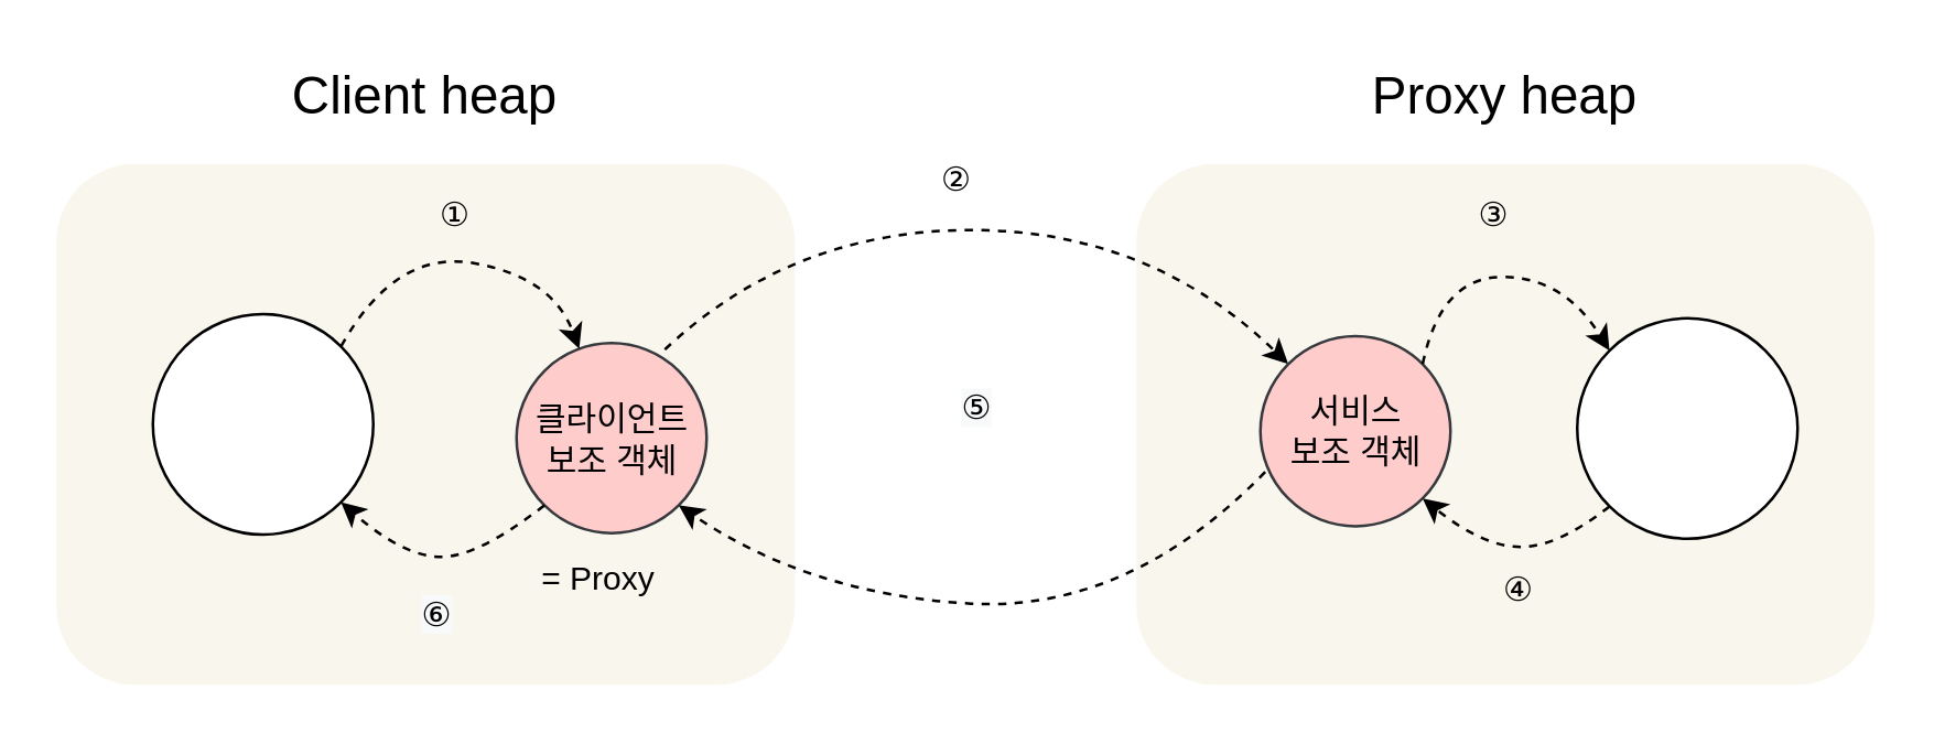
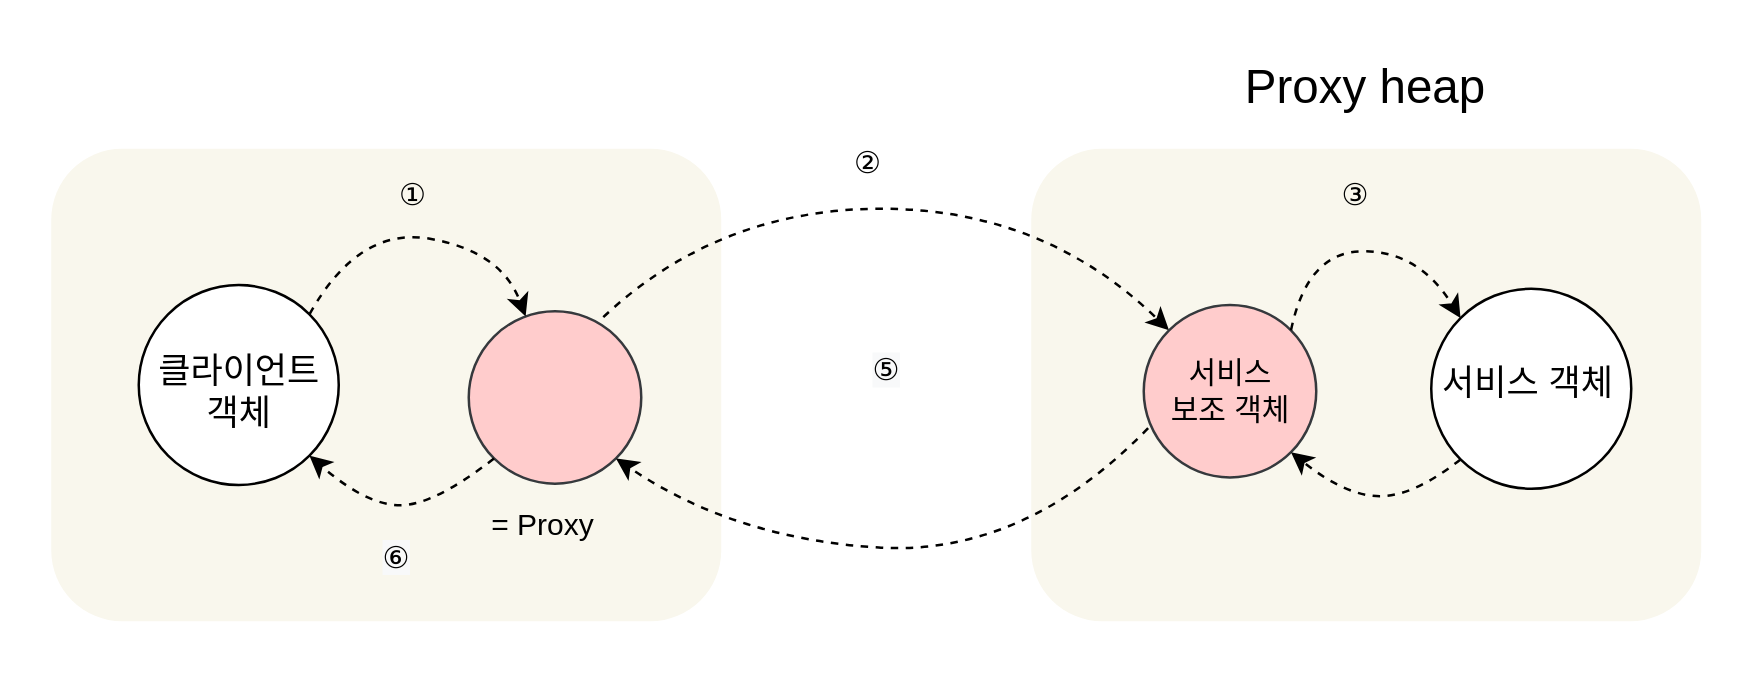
  <mxCell id="0" />
  <mxCell id="1" parent="0" />
  <mxCell id="2" value="" style="rounded=1;whiteSpace=wrap;html=1;strokeColor=none;fillColor=#f9f7ed;" vertex="1" parent="1"><mxGeometry x="20" y="59" width="268" height="189" as="geometry" /></mxCell>
  <mxCell id="3" value="" style="rounded=1;whiteSpace=wrap;html=1;fillColor=#f9f7ed;strokeColor=none;" vertex="1" parent="1"><mxGeometry x="412" y="59" width="268" height="189" as="geometry" /></mxCell>
  <mxCell id="4" value="" style="ellipse;whiteSpace=wrap;html=1;aspect=fixed;" vertex="1" parent="1"><mxGeometry x="55" y="113.5" width="80" height="80" as="geometry" /></mxCell>
  <mxCell id="5" value="" style="ellipse;whiteSpace=wrap;html=1;aspect=fixed;fillColor=#ffcccc;strokeColor=#36393d;" vertex="1" parent="1"><mxGeometry x="187" y="124" width="69" height="69" as="geometry" /></mxCell>
  <mxCell id="6" value="" style="ellipse;whiteSpace=wrap;html=1;aspect=fixed;" vertex="1" parent="1"><mxGeometry x="572" y="115" width="80" height="80" as="geometry" /></mxCell>
  <mxCell id="7" value="" style="curved=1;endArrow=classic;html=1;rounded=0;exitX=1;exitY=0;exitDx=0;exitDy=0;dashed=1;" edge="1" parent="1" source="4" target="5"><mxGeometry width="50" height="50" relative="1" as="geometry"><mxPoint x="320" y="190" as="sourcePoint" /><mxPoint x="370" y="140" as="targetPoint" /><Array as="points"><mxPoint x="143" y="90" /><mxPoint x="200" y="100" /></Array></mxGeometry></mxCell>
  <mxCell id="8" value="" style="curved=1;endArrow=classic;html=1;rounded=0;exitX=0.78;exitY=0.034;exitDx=0;exitDy=0;dashed=1;entryX=0;entryY=0;entryDx=0;entryDy=0;exitPerimeter=0;" edge="1" parent="1" target="14" source="5"><mxGeometry width="50" height="50" relative="1" as="geometry"><mxPoint x="246.004" y="136.216" as="sourcePoint" /><mxPoint x="438.75" y="144.25" as="targetPoint" /><Array as="points"><mxPoint x="287" y="83" /><mxPoint x="417" y="83" /></Array></mxGeometry></mxCell>
- <mxCell id="9" value="Client heap" style="text;html=1;strokeColor=none;fillColor=none;align=center;verticalAlign=middle;whiteSpace=wrap;rounded=0;fontSize=19;" vertex="1" parent="1"><mxGeometry x="39" y="20" width="230" height="30" as="geometry" /></mxCell>
  <mxCell id="10" value="Proxy heap" style="text;html=1;strokeColor=none;fillColor=none;align=center;verticalAlign=middle;whiteSpace=wrap;rounded=0;fontSize=19;" vertex="1" parent="1"><mxGeometry x="451" y="20" width="190" height="30" as="geometry" /></mxCell>
- <mxCell id="11" value="클라이언트 보조 객체" style="text;html=1;strokeColor=none;fillColor=none;align=center;verticalAlign=middle;whiteSpace=wrap;rounded=0;fontSize=12;" vertex="1" parent="1"><mxGeometry x="188.75" y="143.75" width="65.5" height="29.5" as="geometry" /></mxCell>
+ <mxCell id="12" value="클라이언트 객체" style="text;html=1;strokeColor=none;fillColor=none;align=center;verticalAlign=middle;whiteSpace=wrap;rounded=0;fontSize=14;" vertex="1" parent="1"><mxGeometry x="57.5" y="141" width="75" height="30" as="geometry" /></mxCell>
+ <mxCell id="13" value="서비스 객체" style="text;html=1;strokeColor=none;fillColor=none;align=center;verticalAlign=middle;whiteSpace=wrap;rounded=0;fontSize=14;" vertex="1" parent="1"><mxGeometry x="572" y="142" width="77.5" height="21" as="geometry" /></mxCell>
  <mxCell id="14" value="" style="ellipse;whiteSpace=wrap;html=1;aspect=fixed;fillColor=#ffcccc;strokeColor=#36393d;" vertex="1" parent="1"><mxGeometry x="457" y="121.5" width="69" height="69" as="geometry" /></mxCell>
  <mxCell id="15" value="서비스&lt;br&gt;보조 객체" style="text;html=1;strokeColor=none;fillColor=none;align=center;verticalAlign=middle;whiteSpace=wrap;rounded=0;fontSize=12;" vertex="1" parent="1"><mxGeometry x="458.75" y="141.25" width="65.5" height="29.5" as="geometry" /></mxCell>
  <mxCell id="16" value="" style="curved=1;endArrow=classic;html=1;rounded=0;exitX=1;exitY=0;exitDx=0;exitDy=0;dashed=1;entryX=0;entryY=0;entryDx=0;entryDy=0;" edge="1" parent="1" source="14" target="6"><mxGeometry width="50" height="50" relative="1" as="geometry"><mxPoint x="502.764" y="135.216" as="sourcePoint" /><mxPoint x="589.235" y="136.061" as="targetPoint" /><Array as="points"><mxPoint x="522.48" y="100" /><mxPoint x="567" y="100" /></Array></mxGeometry></mxCell>
  <mxCell id="17" value="= Proxy" style="text;html=1;strokeColor=none;fillColor=none;align=center;verticalAlign=middle;whiteSpace=wrap;rounded=0;fontSize=12;" vertex="1" parent="1"><mxGeometry x="187" y="195" width="60" height="30" as="geometry" /></mxCell>
  <mxCell id="18" value="①&lt;span style=&quot;color: rgba(0, 0, 0, 0); font-family: monospace; font-size: 0px; text-align: start;&quot;&gt;%3CmxGraphModel%3E%3Croot%3E%3CmxCell%20id%3D%220%22%2F%3E%3CmxCell%20id%3D%221%22%20parent%3D%220%22%2F%3E%3CmxCell%20id%3D%222%22%20value%3D%22%22%20style%3D%22curved%3D1%3BendArrow%3Dclassic%3Bhtml%3D1%3Brounded%3D0%3BexitX%3D1%3BexitY%3D0%3BexitDx%3D0%3BexitDy%3D0%3Bdashed%3D1%3B%22%20edge%3D%221%22%20parent%3D%221%22%3E%3CmxGeometry%20width%3D%2250%22%20height%3D%2250%22%20relative%3D%221%22%20as%3D%22geometry%22%3E%3CmxPoint%20x%3D%22306.284%22%20y%3D%22242.216%22%20as%3D%22sourcePoint%22%2F%3E%3CmxPoint%20x%3D%22392.755%22%20y%3D%22243.061%22%20as%3D%22targetPoint%22%2F%3E%3CArray%20as%3D%22points%22%3E%3CmxPoint%20x%3D%22326%22%20y%3D%22207%22%2F%3E%3CmxPoint%20x%3D%22383%22%20y%3D%22217%22%2F%3E%3C%2FArray%3E%3C%2FmxGeometry%3E%3C%2FmxCell%3E%3C%2Froot%3E%3C%2FmxGraphModel%3E&lt;/span&gt;" style="text;html=1;strokeColor=none;fillColor=none;align=center;verticalAlign=middle;whiteSpace=wrap;rounded=0;fontSize=12;" vertex="1" parent="1"><mxGeometry x="135" y="63" width="60" height="30" as="geometry" /></mxCell>
  <mxCell id="19" value="②&lt;span style=&quot;color: rgba(0, 0, 0, 0); font-family: monospace; font-size: 0px; text-align: start;&quot;&gt;%3CmxGraphModel%3E%3Croot%3E%3CmxCell%20id%3D%220%22%2F%3E%3CmxCell%20id%3D%221%22%20parent%3D%220%22%2F%3E%3CmxCell%20id%3D%222%22%20value%3D%22%22%20style%3D%22curved%3D1%3BendArrow%3Dclassic%3Bhtml%3D1%3Brounded%3D0%3BexitX%3D1%3BexitY%3D0%3BexitDx%3D0%3BexitDy%3D0%3Bdashed%3D1%3B%22%20edge%3D%221%22%20parent%3D%221%22%3E%3CmxGeometry%20width%3D%2250%22%20height%3D%2250%22%20relative%3D%221%22%20as%3D%22geometry%22%3E%3CmxPoint%20x%3D%22306.284%22%20y%3D%22242.216%22%20as%3D%22sourcePoint%22%2F%3E%3CmxPoint%20x%3D%22392.755%22%20y%3D%22243.061%22%20as%3D%22targetPoint%22%2F%3E%3CArray%20as%3D%22points%22%3E%3CmxPoint%20x%3D%22326%22%20y%3D%22207%22%2F%3E%3CmxPoint%20x%3D%22383%22%20y%3D%22217%22%2F%3E%3C%2FArray%3E%3C%2FmxGeometry%3E%3C%2FmxCell%3E%3C%2Froot%3E%3C%2FmxGraphModel%&lt;/span&gt;" style="text;html=1;strokeColor=none;fillColor=none;align=center;verticalAlign=middle;whiteSpace=wrap;rounded=0;fontSize=12;" vertex="1" parent="1"><mxGeometry x="317" y="50" width="60" height="30" as="geometry" /></mxCell>
  <mxCell id="20" value="③&lt;span style=&quot;color: rgba(0, 0, 0, 0); font-family: monospace; font-size: 0px; text-align: start;&quot;&gt;%3CmxGraphModel%3E%3Croot%3E%3CmxCell%20id%3D%220%22%2F%3E%3CmxCell%20id%3D%221%22%20parent%3D%220%22%2F%3E%3CmxCell%20id%3D%222%22%20value%3D%22%22%20style%3D%22curved%3D1%3BendArrow%3Dclassic%3Bhtml%3D1%3Brounded%3D0%3BexitX%3D1%3BexitY%3D0%3BexitDx%3D0%3BexitDy%3D0%3Bdashed%3D1%3B%22%20edge%3D%221%22%20parent%3D%221%22%3E%3CmxGeometry%20width%3D%2250%22%20height%3D%2250%22%20relative%3D%221%22%20as%3D%22geometry%22%3E%3CmxPoint%20x%3D%22306.284%22%20y%3D%22242.216%22%20as%3D%22sourcePoint%22%2F%3E%3CmxPoint%20x%3D%22392.755%22%20y%3D%22243.061%22%20as%3D%22targetPoint%22%2F%3E%3CArray%20as%3D%22points%22%3E%3CmxPoint%20x%3D%22326%22%20y%3D%22207%22%2F%3E%3CmxPoint%20x%3D%22383%22%20y%3D%22217%22%2F%3E%3C%2FArray%3E%3C%2FmxGeometry%3E%3C%2FmxCell%3E%3C%2Froot%3E%3C%2FmxGraphModel%3E&lt;/span&gt;" style="text;html=1;strokeColor=none;fillColor=none;align=center;verticalAlign=middle;whiteSpace=wrap;rounded=0;fontSize=12;" vertex="1" parent="1"><mxGeometry x="512" y="63" width="60" height="30" as="geometry" /></mxCell>
  <mxCell id="21" value="" style="curved=1;endArrow=classic;html=1;rounded=0;exitX=0;exitY=1;exitDx=0;exitDy=0;dashed=1;entryX=1;entryY=1;entryDx=0;entryDy=0;" edge="1" parent="1" source="6" target="14"><mxGeometry width="50" height="50" relative="1" as="geometry"><mxPoint x="511.995" y="213.605" as="sourcePoint" /><mxPoint x="579.816" y="208.716" as="targetPoint" /><Array as="points"><mxPoint x="565" y="198" /><mxPoint x="538" y="198" /></Array></mxGeometry></mxCell>
  <mxCell id="22" value="" style="curved=1;endArrow=classic;html=1;rounded=0;exitX=0;exitY=1;exitDx=0;exitDy=0;dashed=1;entryX=1;entryY=1;entryDx=0;entryDy=0;" edge="1" parent="1" source="15" target="5"><mxGeometry width="50" height="50" relative="1" as="geometry"><mxPoint x="331.816" y="195.884" as="sourcePoint" /><mxPoint x="263.995" y="192.995" as="targetPoint" /><Array as="points"><mxPoint x="409" y="222" /><mxPoint x="293" y="215" /></Array></mxGeometry></mxCell>
  <mxCell id="23" value="" style="curved=1;endArrow=classic;html=1;rounded=0;exitX=0;exitY=1;exitDx=0;exitDy=0;dashed=1;entryX=1;entryY=1;entryDx=0;entryDy=0;" edge="1" parent="1" source="5" target="4"><mxGeometry width="50" height="50" relative="1" as="geometry"><mxPoint x="191.816" y="186.884" as="sourcePoint" /><mxPoint x="123.995" y="183.995" as="targetPoint" /><Array as="points"><mxPoint x="173.1" y="201.6" /><mxPoint x="146.1" y="201.6" /></Array></mxGeometry></mxCell>
- <mxCell id="24" value="④" style="text;html=1;strokeColor=none;fillColor=none;align=center;verticalAlign=middle;whiteSpace=wrap;rounded=0;fontSize=12;" vertex="1" parent="1"><mxGeometry x="521" y="199" width="60" height="30" as="geometry" /></mxCell>
  <mxCell id="25" value="&lt;span style=&quot;color: rgb(0, 0, 0); font-family: Helvetica; font-size: 12px; font-style: normal; font-variant-ligatures: normal; font-variant-caps: normal; font-weight: 400; letter-spacing: normal; orphans: 2; text-align: center; text-indent: 0px; text-transform: none; widows: 2; word-spacing: 0px; -webkit-text-stroke-width: 0px; background-color: rgb(248, 249, 250); text-decoration-thickness: initial; text-decoration-style: initial; text-decoration-color: initial; float: none; display: inline !important;&quot;&gt;⑤&lt;/span&gt;" style="text;whiteSpace=wrap;html=1;fontSize=16;" vertex="1" parent="1"><mxGeometry x="347.003" y="129.997" width="44" height="34" as="geometry" /></mxCell>
  <mxCell id="26" value="&lt;span style=&quot;color: rgb(0, 0, 0); font-family: Helvetica; font-size: 12px; font-style: normal; font-variant-ligatures: normal; font-variant-caps: normal; font-weight: 400; letter-spacing: normal; orphans: 2; text-align: center; text-indent: 0px; text-transform: none; widows: 2; word-spacing: 0px; -webkit-text-stroke-width: 0px; background-color: rgb(248, 249, 250); text-decoration-thickness: initial; text-decoration-style: initial; text-decoration-color: initial; float: none; display: inline !important;&quot;&gt;⑥&lt;/span&gt;" style="text;whiteSpace=wrap;html=1;fontSize=16;" vertex="1" parent="1"><mxGeometry x="151.003" y="205" width="44" height="34" as="geometry" /></mxCell>
